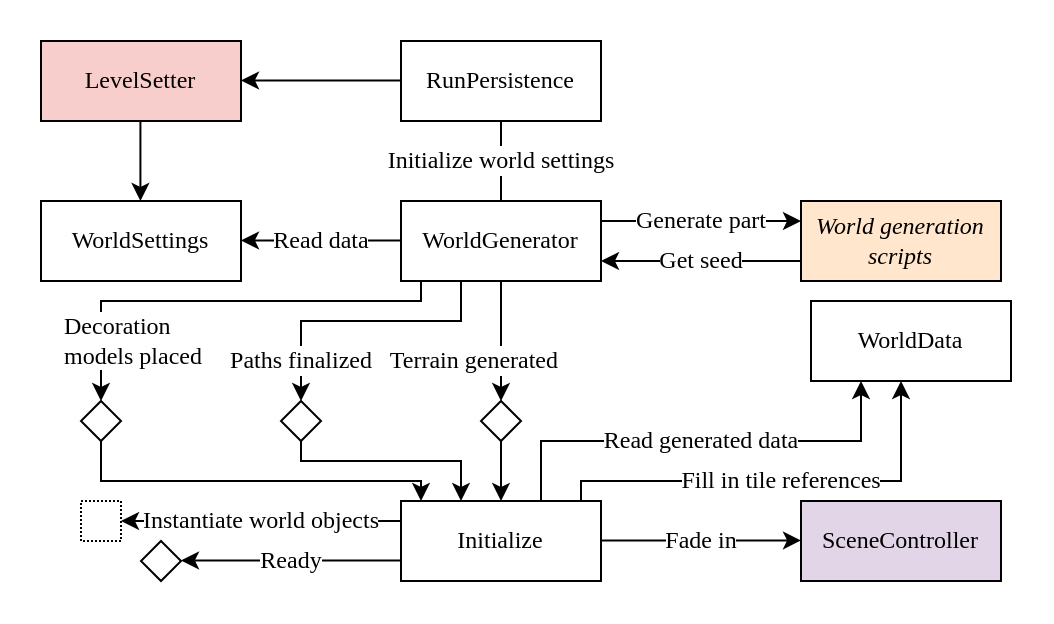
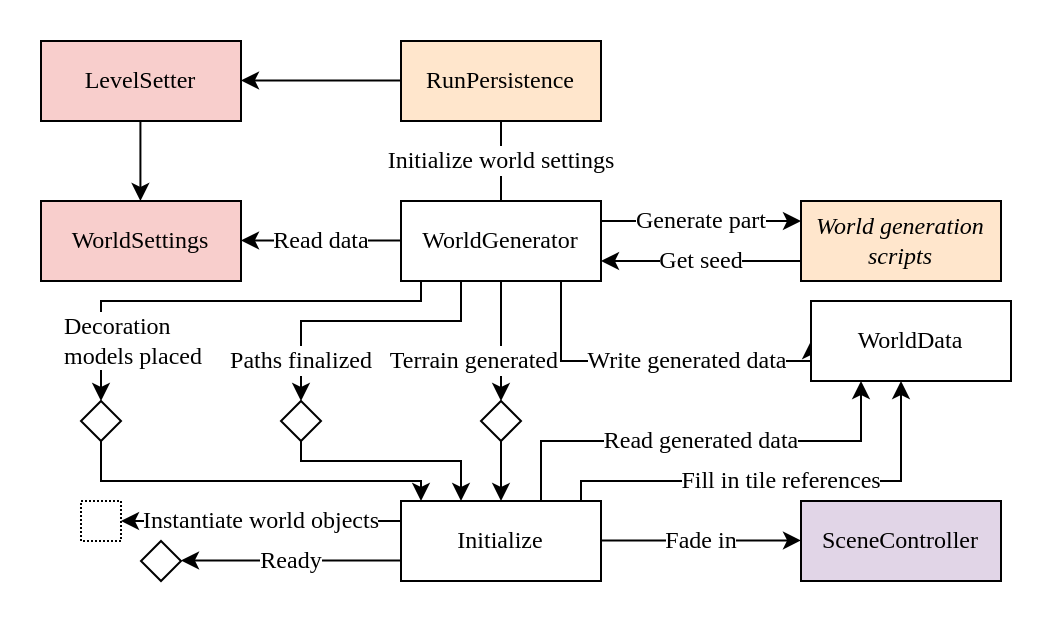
  <mxCell id="0" />
  <mxCell id="1" parent="0" />
  <mxCell id="2" value="Initialize world settings" style="edgeStyle=orthogonalEdgeStyle;rounded=0;orthogonalLoop=1;jettySize=auto;html=1;fontSize=12;fontFamily=&quot;Latin Modern Regular 12&quot;;endArrow=none;" edge="1" parent="1" source="7" target="10"><mxGeometry relative="1" as="geometry"><Array as="points"><mxPoint x="250" y="60" /></Array><mxPoint as="offset" /></mxGeometry></mxCell>
+ <mxCell id="3" value="Write generated data" style="edgeStyle=orthogonalEdgeStyle;rounded=0;orthogonalLoop=1;jettySize=auto;html=1;entryX=0;entryY=0.5;entryDx=0;entryDy=0;fontSize=12;fontFamily=&quot;Latin Modern Regular 12&quot;;" edge="1" parent="1" source="7" target="14"><mxGeometry x="0.175" relative="1" as="geometry"><Array as="points"><mxPoint x="280" y="180" /></Array><mxPoint as="offset" /></mxGeometry></mxCell>
  <mxCell id="4" value="Terrain generated" style="edgeStyle=orthogonalEdgeStyle;rounded=0;orthogonalLoop=1;jettySize=auto;html=1;entryX=0.5;entryY=0;entryDx=0;entryDy=0;fontSize=12;fontFamily=&quot;Latin Modern Regular 12&quot;;align=right;" edge="1" parent="1" source="7" target="16"><mxGeometry x="0.333" y="30" relative="1" as="geometry"><mxPoint as="offset" /></mxGeometry></mxCell>
  <mxCell id="5" value="Paths finalized" style="edgeStyle=orthogonalEdgeStyle;rounded=0;orthogonalLoop=1;jettySize=auto;html=1;entryX=0.5;entryY=0;entryDx=0;entryDy=0;fontSize=12;fontFamily=&quot;Latin Modern Regular 12&quot;;" edge="1" parent="1" source="7" target="18"><mxGeometry x="0.714" relative="1" as="geometry"><Array as="points"><mxPoint x="230" y="160" /><mxPoint x="150" y="160" /></Array><mxPoint as="offset" /></mxGeometry></mxCell>
  <mxCell id="6" value="Decoration&lt;br&gt;models placed" style="edgeStyle=orthogonalEdgeStyle;rounded=0;orthogonalLoop=1;jettySize=auto;html=1;entryX=0.5;entryY=0;entryDx=0;entryDy=0;fontSize=12;fontFamily=&quot;Latin Modern Regular 12&quot;;align=left;" edge="1" parent="1" source="7" target="20"><mxGeometry x="0.727" y="-20" relative="1" as="geometry"><Array as="points"><mxPoint x="210" y="150" /><mxPoint x="50" y="150" /></Array><mxPoint as="offset" /></mxGeometry></mxCell>
  <mxCell id="7" value="WorldGenerator" style="rounded=0;whiteSpace=wrap;html=1;fontFamily=&quot;Latin Modern Mono 12&quot;;" vertex="1" parent="1"><mxGeometry x="200" y="100" width="100" height="40" as="geometry" /></mxCell>
- <mxCell id="8" value="WorldSettings" style="rounded=0;whiteSpace=wrap;html=1;fontFamily=&quot;Latin Modern Mono 12&quot;;" vertex="1" parent="1"><mxGeometry x="20" y="100" width="100" height="40" as="geometry" /></mxCell>
+ <mxCell id="8" value="WorldSettings" style="rounded=0;whiteSpace=wrap;html=1;fontFamily=&quot;Latin Modern Mono 12&quot;;fillColor=#f8cecc;" vertex="1" parent="1"><mxGeometry x="20" y="100" width="100" height="40" as="geometry" /></mxCell>
  <mxCell id="9" value="Read data" style="endArrow=classic;html=1;rounded=0;fontFamily=&quot;Latin Modern Regular 12&quot;;fontSize=12;" edge="1" parent="1"><mxGeometry width="50" height="50" relative="1" as="geometry"><mxPoint x="200" y="119.71" as="sourcePoint" /><mxPoint x="120" y="119.71" as="targetPoint" /></mxGeometry></mxCell>
- <mxCell id="10" value="RunPersistence" style="rounded=0;whiteSpace=wrap;html=1;fontFamily=&quot;Latin Modern Mono 12&quot;;" vertex="1" parent="1"><mxGeometry x="200" y="20" width="100" height="40" as="geometry" /></mxCell>
+ <mxCell id="10" value="RunPersistence" style="rounded=0;whiteSpace=wrap;html=1;fontFamily=&quot;Latin Modern Mono 12&quot;;fillColor=#ffe6cc;" vertex="1" parent="1"><mxGeometry x="200" y="20" width="100" height="40" as="geometry" /></mxCell>
  <mxCell id="11" value="Generate part" style="endArrow=classic;html=1;rounded=0;fontFamily=&quot;Latin Modern Regular 12&quot;;fontSize=12;" edge="1" parent="1"><mxGeometry width="50" height="50" relative="1" as="geometry"><mxPoint x="300" y="110" as="sourcePoint" /><mxPoint x="400" y="110" as="targetPoint" /></mxGeometry></mxCell>
  <mxCell id="12" value="World generation scripts" style="rounded=0;whiteSpace=wrap;html=1;fontStyle=2;fontFamily=&quot;Latin Modern Regular 12&quot;;fillColor=#ffe6cc;" vertex="1" parent="1"><mxGeometry x="400" y="100" width="100" height="40" as="geometry" /></mxCell>
  <mxCell id="13" value="Get seed" style="endArrow=classic;html=1;rounded=0;fontSize=12;fontFamily=&quot;Latin Modern Regular 12&quot;;" edge="1" parent="1"><mxGeometry width="50" height="50" relative="1" as="geometry"><mxPoint x="400" y="130" as="sourcePoint" /><mxPoint x="300" y="130" as="targetPoint" /></mxGeometry></mxCell>
  <mxCell id="14" value="WorldData" style="rounded=0;whiteSpace=wrap;html=1;fontFamily=&quot;Latin Modern Mono 12&quot;;" vertex="1" parent="1"><mxGeometry x="405" y="150" width="100" height="40" as="geometry" /></mxCell>
  <mxCell id="15" style="edgeStyle=orthogonalEdgeStyle;rounded=0;orthogonalLoop=1;jettySize=auto;html=1;entryX=0.5;entryY=0;entryDx=0;entryDy=0;" edge="1" parent="1" source="16" target="26"><mxGeometry relative="1" as="geometry" /></mxCell>
  <mxCell id="16" value="" style="rhombus;whiteSpace=wrap;html=1;" vertex="1" parent="1"><mxGeometry x="240" y="200" width="20" height="20" as="geometry" /></mxCell>
  <mxCell id="17" style="edgeStyle=orthogonalEdgeStyle;rounded=0;orthogonalLoop=1;jettySize=auto;html=1;" edge="1" parent="1" source="18" target="26"><mxGeometry relative="1" as="geometry"><Array as="points"><mxPoint x="150" y="230" /><mxPoint x="230" y="230" /></Array></mxGeometry></mxCell>
  <mxCell id="18" value="" style="rhombus;whiteSpace=wrap;html=1;" vertex="1" parent="1"><mxGeometry x="140" y="200" width="20" height="20" as="geometry" /></mxCell>
  <mxCell id="19" style="edgeStyle=orthogonalEdgeStyle;rounded=0;orthogonalLoop=1;jettySize=auto;html=1;" edge="1" parent="1" source="20" target="26"><mxGeometry relative="1" as="geometry"><Array as="points"><mxPoint x="50" y="240" /><mxPoint x="210" y="240" /></Array></mxGeometry></mxCell>
  <mxCell id="20" value="" style="rhombus;whiteSpace=wrap;html=1;" vertex="1" parent="1"><mxGeometry x="40" y="200" width="20" height="20" as="geometry" /></mxCell>
  <mxCell id="21" value="LevelSetter" style="rounded=0;whiteSpace=wrap;html=1;fontFamily=&quot;Latin Modern Mono 12&quot;;fillColor=#f8cecc;" vertex="1" parent="1"><mxGeometry x="20" y="20" width="100" height="40" as="geometry" /></mxCell>
  <mxCell id="22" value="" style="endArrow=classic;html=1;rounded=0;" edge="1" parent="1"><mxGeometry width="50" height="50" relative="1" as="geometry"><mxPoint x="200" y="39.71" as="sourcePoint" /><mxPoint x="120" y="39.71" as="targetPoint" /></mxGeometry></mxCell>
  <mxCell id="23" value="" style="endArrow=classic;html=1;rounded=0;" edge="1" parent="1"><mxGeometry width="50" height="50" relative="1" as="geometry"><mxPoint x="69.71" y="60" as="sourcePoint" /><mxPoint x="69.71" y="100" as="targetPoint" /></mxGeometry></mxCell>
  <mxCell id="24" value="Read generated data" style="edgeStyle=orthogonalEdgeStyle;rounded=0;orthogonalLoop=1;jettySize=auto;html=1;fontFamily=&quot;Latin Modern Regular 12&quot;;fontSize=12;" edge="1" parent="1" source="26" target="14"><mxGeometry relative="1" as="geometry"><Array as="points"><mxPoint x="270" y="220" /><mxPoint x="430" y="220" /></Array></mxGeometry></mxCell>
  <mxCell id="25" value="Fill in tile references" style="edgeStyle=orthogonalEdgeStyle;rounded=0;orthogonalLoop=1;jettySize=auto;html=1;fontFamily=&quot;Latin Modern Regular 12&quot;;fontSize=12;" edge="1" parent="1" source="26" target="14"><mxGeometry relative="1" as="geometry"><Array as="points"><mxPoint x="290" y="240" /><mxPoint x="450" y="240" /></Array></mxGeometry></mxCell>
  <mxCell id="26" value="Initialize" style="rounded=0;whiteSpace=wrap;html=1;fontFamily=&quot;Latin Modern Mono 12&quot;;" vertex="1" parent="1"><mxGeometry x="200" y="250" width="100" height="40" as="geometry" /></mxCell>
  <mxCell id="27" value="Instantiate world objects" style="endArrow=classic;html=1;rounded=0;fontFamily=&quot;Latin Modern Regular 12&quot;;fontSize=12;entryX=1;entryY=0.5;entryDx=0;entryDy=0;" edge="1" parent="1" target="28"><mxGeometry width="50" height="50" relative="1" as="geometry"><mxPoint x="200" y="260" as="sourcePoint" /><mxPoint x="90" y="260" as="targetPoint" /><mxPoint as="offset" /></mxGeometry></mxCell>
  <mxCell id="28" value="" style="rounded=0;whiteSpace=wrap;html=1;dashed=1;dashPattern=1 1;" vertex="1" parent="1"><mxGeometry x="40" y="250" width="20" height="20" as="geometry" /></mxCell>
  <mxCell id="29" value="SceneController" style="rounded=0;whiteSpace=wrap;html=1;fontFamily=&quot;Latin Modern Mono 12&quot;;fillColor=#e1d5e7;" vertex="1" parent="1"><mxGeometry x="400" y="250" width="100" height="40" as="geometry" /></mxCell>
  <mxCell id="30" value="Fade in" style="endArrow=classic;html=1;rounded=0;fontFamily=&quot;Latin Modern Regular 12&quot;;fontSize=12;" edge="1" parent="1"><mxGeometry width="50" height="50" relative="1" as="geometry"><mxPoint x="300" y="269.71" as="sourcePoint" /><mxPoint x="400" y="269.71" as="targetPoint" /></mxGeometry></mxCell>
  <mxCell id="31" value="" style="rhombus;whiteSpace=wrap;html=1;" vertex="1" parent="1"><mxGeometry x="70" y="270" width="20" height="20" as="geometry" /></mxCell>
  <mxCell id="32" value="Ready" style="endArrow=classic;html=1;rounded=0;fontFamily=&quot;Latin Modern Regular 12&quot;;fontSize=12;" edge="1" parent="1"><mxGeometry width="50" height="50" relative="1" as="geometry"><mxPoint x="200" y="279.71" as="sourcePoint" /><mxPoint x="90" y="279.71" as="targetPoint" /></mxGeometry></mxCell>
